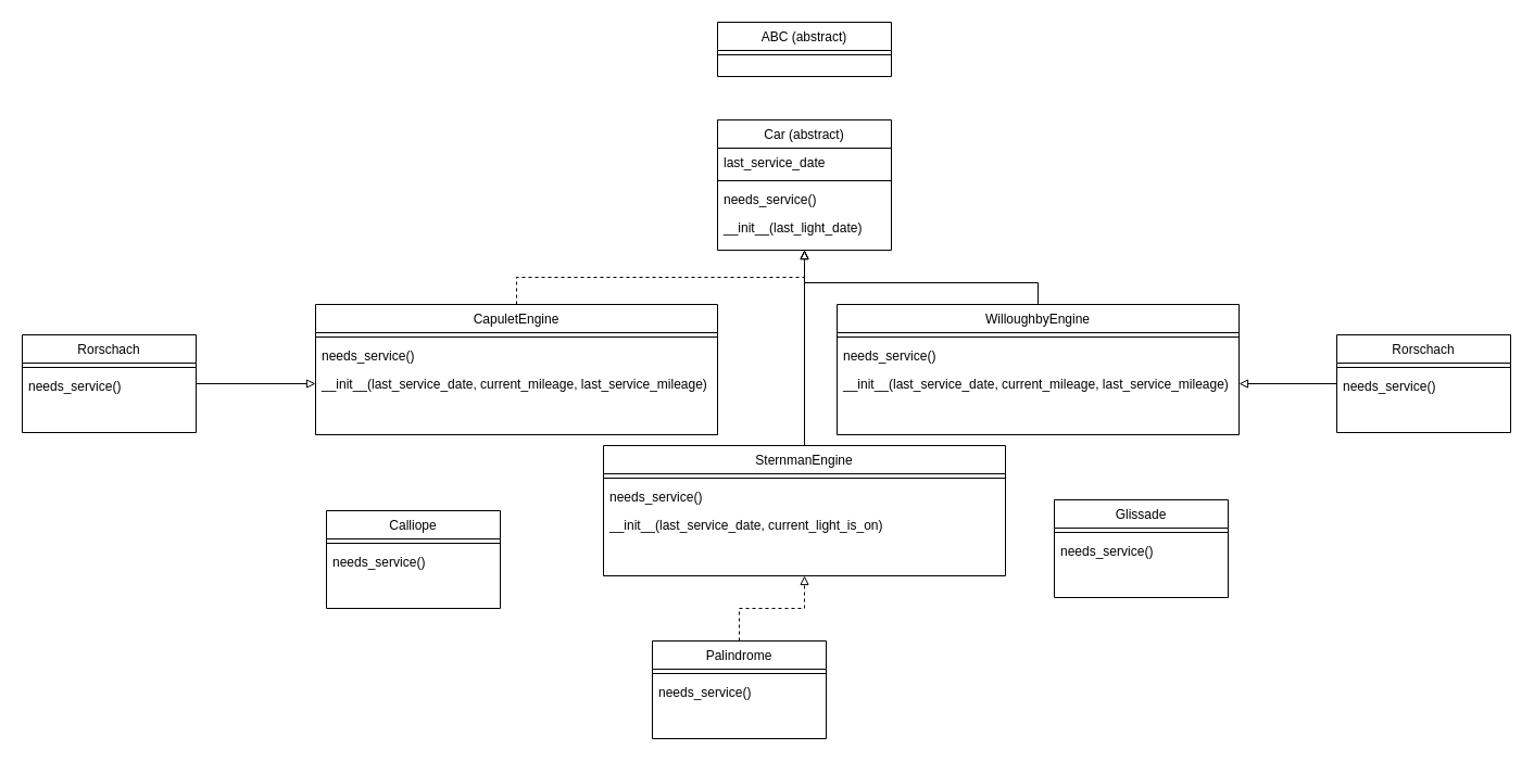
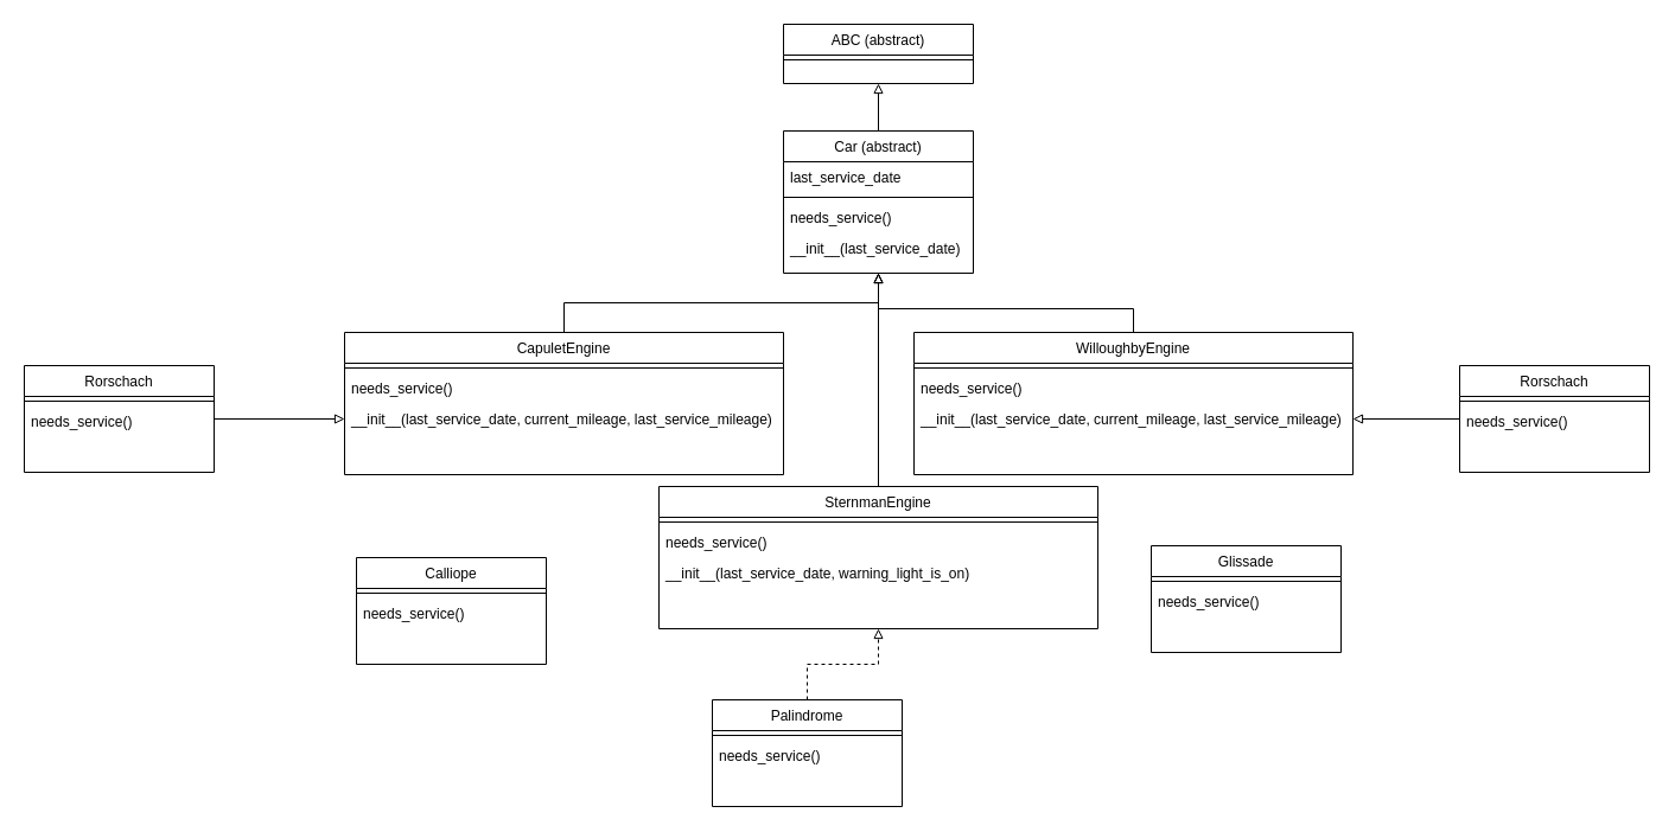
  <mxCell id="0" />
  <mxCell id="1" parent="0" />
+ <mxCell id="2" style="edgeStyle=orthogonalEdgeStyle;rounded=0;orthogonalLoop=1;jettySize=auto;html=1;entryX=0.5;entryY=1;entryDx=0;entryDy=0;endArrow=block;endFill=0;" edge="1" parent="1" source="3" target="8"><mxGeometry relative="1" as="geometry" /></mxCell>
  <mxCell id="3" value="Car (abstract)" style="swimlane;fontStyle=0;align=center;verticalAlign=top;childLayout=stackLayout;horizontal=1;startSize=26;horizontalStack=0;resizeParent=1;resizeLast=0;collapsible=1;marginBottom=0;rounded=0;shadow=0;strokeWidth=1;" parent="1" vertex="1"><mxGeometry x="660" y="110" width="160" height="120" as="geometry"><mxRectangle x="230" y="140" width="160" height="26" as="alternateBounds" /></mxGeometry></mxCell>
  <mxCell id="4" value="last_service_date" style="text;align=left;verticalAlign=top;spacingLeft=4;spacingRight=4;overflow=hidden;rotatable=0;points=[[0,0.5],[1,0.5]];portConstraint=eastwest;" parent="3" vertex="1"><mxGeometry y="26" width="160" height="26" as="geometry" /></mxCell>
  <mxCell id="5" value="" style="line;html=1;strokeWidth=1;align=left;verticalAlign=middle;spacingTop=-1;spacingLeft=3;spacingRight=3;rotatable=0;labelPosition=right;points=[];portConstraint=eastwest;" parent="3" vertex="1"><mxGeometry y="52" width="160" height="8" as="geometry" /></mxCell>
  <mxCell id="6" value="needs_service()" style="text;align=left;verticalAlign=top;spacingLeft=4;spacingRight=4;overflow=hidden;rotatable=0;points=[[0,0.5],[1,0.5]];portConstraint=eastwest;" parent="3" vertex="1"><mxGeometry y="60" width="160" height="26" as="geometry" /></mxCell>
- <mxCell id="7" value="__init__(last_light_date)" style="text;align=left;verticalAlign=top;spacingLeft=4;spacingRight=4;overflow=hidden;rotatable=0;points=[[0,0.5],[1,0.5]];portConstraint=eastwest;" vertex="1" parent="3"><mxGeometry y="86" width="160" height="26" as="geometry" /></mxCell>
+ <mxCell id="7" value="__init__(last_service_date)" style="text;align=left;verticalAlign=top;spacingLeft=4;spacingRight=4;overflow=hidden;rotatable=0;points=[[0,0.5],[1,0.5]];portConstraint=eastwest;" vertex="1" parent="3"><mxGeometry y="86" width="160" height="26" as="geometry" /></mxCell>
  <mxCell id="8" value="ABC (abstract)" style="swimlane;fontStyle=0;align=center;verticalAlign=top;childLayout=stackLayout;horizontal=1;startSize=26;horizontalStack=0;resizeParent=1;resizeLast=0;collapsible=1;marginBottom=0;rounded=0;shadow=0;strokeWidth=1;" parent="1" vertex="1"><mxGeometry x="660" width="160" height="50" as="geometry" y="20"><mxRectangle x="340" y="380" width="170" height="26" as="alternateBounds" /></mxGeometry></mxCell>
  <mxCell id="9" value="" style="line;html=1;strokeWidth=1;align=left;verticalAlign=middle;spacingTop=-1;spacingLeft=3;spacingRight=3;rotatable=0;labelPosition=right;points=[];portConstraint=eastwest;" parent="8" vertex="1"><mxGeometry y="26" width="160" height="8" as="geometry" /></mxCell>
  <mxCell id="10" value="Calliope" style="swimlane;fontStyle=0;align=center;verticalAlign=top;childLayout=stackLayout;horizontal=1;startSize=26;horizontalStack=0;resizeParent=1;resizeLast=0;collapsible=1;marginBottom=0;rounded=0;shadow=0;strokeWidth=1;" parent="1" vertex="1"><mxGeometry x="300" y="470" width="160" height="90" as="geometry"><mxRectangle x="550" y="140" width="160" height="26" as="alternateBounds" /></mxGeometry></mxCell>
  <mxCell id="11" value="" style="line;html=1;strokeWidth=1;align=left;verticalAlign=middle;spacingTop=-1;spacingLeft=3;spacingRight=3;rotatable=0;labelPosition=right;points=[];portConstraint=eastwest;" parent="10" vertex="1"><mxGeometry y="26" width="160" height="8" as="geometry" /></mxCell>
  <mxCell id="12" value="needs_service()" style="text;align=left;verticalAlign=top;spacingLeft=4;spacingRight=4;overflow=hidden;rotatable=0;points=[[0,0.5],[1,0.5]];portConstraint=eastwest;" parent="10" vertex="1"><mxGeometry y="34" width="160" height="26" as="geometry" /></mxCell>
- <mxCell id="13" style="edgeStyle=orthogonalEdgeStyle;rounded=0;orthogonalLoop=1;jettySize=auto;html=1;entryX=0.5;entryY=1;entryDx=0;entryDy=0;endArrow=block;endFill=0;dashed=1;" edge="1" parent="1" source="14" target="3"><mxGeometry relative="1" as="geometry" /></mxCell>
+ <mxCell id="13" style="edgeStyle=orthogonalEdgeStyle;rounded=0;orthogonalLoop=1;jettySize=auto;html=1;entryX=0.5;entryY=1;entryDx=0;entryDy=0;endArrow=block;endFill=0;" edge="1" parent="1" source="14" target="3"><mxGeometry relative="1" as="geometry" /></mxCell>
  <mxCell id="14" value="CapuletEngine" style="swimlane;fontStyle=0;align=center;verticalAlign=top;childLayout=stackLayout;horizontal=1;startSize=26;horizontalStack=0;resizeParent=1;resizeLast=0;collapsible=1;marginBottom=0;rounded=0;shadow=0;strokeWidth=1;" vertex="1" parent="1"><mxGeometry x="290" y="280" width="370" height="120" as="geometry"><mxRectangle x="230" y="140" width="160" height="26" as="alternateBounds" /></mxGeometry></mxCell>
  <mxCell id="15" value="" style="line;html=1;strokeWidth=1;align=left;verticalAlign=middle;spacingTop=-1;spacingLeft=3;spacingRight=3;rotatable=0;labelPosition=right;points=[];portConstraint=eastwest;" vertex="1" parent="14"><mxGeometry y="26" width="370" height="8" as="geometry" /></mxCell>
  <mxCell id="16" value="needs_service()" style="text;align=left;verticalAlign=top;spacingLeft=4;spacingRight=4;overflow=hidden;rotatable=0;points=[[0,0.5],[1,0.5]];portConstraint=eastwest;" vertex="1" parent="14"><mxGeometry y="34" width="370" height="26" as="geometry" /></mxCell>
  <mxCell id="17" value="__init__(last_service_date, current_mileage, last_service_mileage)" style="text;align=left;verticalAlign=top;spacingLeft=4;spacingRight=4;overflow=hidden;rotatable=0;points=[[0,0.5],[1,0.5]];portConstraint=eastwest;" vertex="1" parent="14"><mxGeometry y="60" width="370" height="26" as="geometry" /></mxCell>
  <mxCell id="18" style="edgeStyle=orthogonalEdgeStyle;rounded=0;orthogonalLoop=1;jettySize=auto;html=1;endArrow=block;endFill=0;" edge="1" parent="1" source="19"><mxGeometry relative="1" as="geometry"><mxPoint x="740" y="230" as="targetPoint" /></mxGeometry></mxCell>
  <mxCell id="19" value="SternmanEngine" style="swimlane;fontStyle=0;align=center;verticalAlign=top;childLayout=stackLayout;horizontal=1;startSize=26;horizontalStack=0;resizeParent=1;resizeLast=0;collapsible=1;marginBottom=0;rounded=0;shadow=0;strokeWidth=1;" vertex="1" parent="1"><mxGeometry x="555" y="410" width="370" height="120" as="geometry"><mxRectangle x="230" y="140" width="160" height="26" as="alternateBounds" /></mxGeometry></mxCell>
  <mxCell id="20" value="" style="line;html=1;strokeWidth=1;align=left;verticalAlign=middle;spacingTop=-1;spacingLeft=3;spacingRight=3;rotatable=0;labelPosition=right;points=[];portConstraint=eastwest;" vertex="1" parent="19"><mxGeometry y="26" width="370" height="8" as="geometry" /></mxCell>
  <mxCell id="21" value="needs_service()" style="text;align=left;verticalAlign=top;spacingLeft=4;spacingRight=4;overflow=hidden;rotatable=0;points=[[0,0.5],[1,0.5]];portConstraint=eastwest;" vertex="1" parent="19"><mxGeometry y="34" width="370" height="26" as="geometry" /></mxCell>
- <mxCell id="22" value="__init__(last_service_date, current_light_is_on)" style="text;align=left;verticalAlign=top;spacingLeft=4;spacingRight=4;overflow=hidden;rotatable=0;points=[[0,0.5],[1,0.5]];portConstraint=eastwest;" vertex="1" parent="19"><mxGeometry y="60" width="370" height="26" as="geometry" /></mxCell>
+ <mxCell id="22" value="__init__(last_service_date, warning_light_is_on)" style="text;align=left;verticalAlign=top;spacingLeft=4;spacingRight=4;overflow=hidden;rotatable=0;points=[[0,0.5],[1,0.5]];portConstraint=eastwest;" vertex="1" parent="19"><mxGeometry y="60" width="370" height="26" as="geometry" /></mxCell>
  <mxCell id="23" style="edgeStyle=orthogonalEdgeStyle;rounded=0;orthogonalLoop=1;jettySize=auto;html=1;endArrow=block;endFill=0;" edge="1" parent="1" source="24"><mxGeometry relative="1" as="geometry"><mxPoint x="740" y="230" as="targetPoint" /><Array as="points"><mxPoint x="955" y="260" /><mxPoint x="740" y="260" /></Array></mxGeometry></mxCell>
  <mxCell id="24" value="WilloughbyEngine" style="swimlane;fontStyle=0;align=center;verticalAlign=top;childLayout=stackLayout;horizontal=1;startSize=26;horizontalStack=0;resizeParent=1;resizeLast=0;collapsible=1;marginBottom=0;rounded=0;shadow=0;strokeWidth=1;" vertex="1" parent="1"><mxGeometry x="770" y="280" width="370" height="120" as="geometry"><mxRectangle x="230" y="140" width="160" height="26" as="alternateBounds" /></mxGeometry></mxCell>
  <mxCell id="25" value="" style="line;html=1;strokeWidth=1;align=left;verticalAlign=middle;spacingTop=-1;spacingLeft=3;spacingRight=3;rotatable=0;labelPosition=right;points=[];portConstraint=eastwest;" vertex="1" parent="24"><mxGeometry y="26" width="370" height="8" as="geometry" /></mxCell>
  <mxCell id="26" value="needs_service()" style="text;align=left;verticalAlign=top;spacingLeft=4;spacingRight=4;overflow=hidden;rotatable=0;points=[[0,0.5],[1,0.5]];portConstraint=eastwest;" vertex="1" parent="24"><mxGeometry y="34" width="370" height="26" as="geometry" /></mxCell>
  <mxCell id="27" value="__init__(last_service_date, current_mileage, last_service_mileage)" style="text;align=left;verticalAlign=top;spacingLeft=4;spacingRight=4;overflow=hidden;rotatable=0;points=[[0,0.5],[1,0.5]];portConstraint=eastwest;" vertex="1" parent="24"><mxGeometry y="60" width="370" height="26" as="geometry" /></mxCell>
  <mxCell id="28" value="Glissade" style="swimlane;fontStyle=0;align=center;verticalAlign=top;childLayout=stackLayout;horizontal=1;startSize=26;horizontalStack=0;resizeParent=1;resizeLast=0;collapsible=1;marginBottom=0;rounded=0;shadow=0;strokeWidth=1;" vertex="1" parent="1"><mxGeometry x="970" y="460" width="160" height="90" as="geometry"><mxRectangle x="550" y="140" width="160" height="26" as="alternateBounds" /></mxGeometry></mxCell>
  <mxCell id="29" value="" style="line;html=1;strokeWidth=1;align=left;verticalAlign=middle;spacingTop=-1;spacingLeft=3;spacingRight=3;rotatable=0;labelPosition=right;points=[];portConstraint=eastwest;" vertex="1" parent="28"><mxGeometry y="26" width="160" height="8" as="geometry" /></mxCell>
  <mxCell id="30" value="needs_service()" style="text;align=left;verticalAlign=top;spacingLeft=4;spacingRight=4;overflow=hidden;rotatable=0;points=[[0,0.5],[1,0.5]];portConstraint=eastwest;" vertex="1" parent="28"><mxGeometry y="34" width="160" height="26" as="geometry" /></mxCell>
  <mxCell id="31" style="edgeStyle=orthogonalEdgeStyle;rounded=0;orthogonalLoop=1;jettySize=auto;html=1;entryX=0.5;entryY=1;entryDx=0;entryDy=0;endArrow=block;endFill=0;dashed=1;" edge="1" parent="1" source="32" target="19"><mxGeometry relative="1" as="geometry" /></mxCell>
  <mxCell id="32" value="Palindrome" style="swimlane;fontStyle=0;align=center;verticalAlign=top;childLayout=stackLayout;horizontal=1;startSize=26;horizontalStack=0;resizeParent=1;resizeLast=0;collapsible=1;marginBottom=0;rounded=0;shadow=0;strokeWidth=1;" vertex="1" parent="1"><mxGeometry x="600" y="590" width="160" height="90" as="geometry"><mxRectangle x="550" y="140" width="160" height="26" as="alternateBounds" /></mxGeometry></mxCell>
  <mxCell id="33" value="" style="line;html=1;strokeWidth=1;align=left;verticalAlign=middle;spacingTop=-1;spacingLeft=3;spacingRight=3;rotatable=0;labelPosition=right;points=[];portConstraint=eastwest;" vertex="1" parent="32"><mxGeometry y="26" width="160" height="8" as="geometry" /></mxCell>
  <mxCell id="34" value="needs_service()" style="text;align=left;verticalAlign=top;spacingLeft=4;spacingRight=4;overflow=hidden;rotatable=0;points=[[0,0.5],[1,0.5]];portConstraint=eastwest;" vertex="1" parent="32"><mxGeometry y="34" width="160" height="26" as="geometry" /></mxCell>
  <mxCell id="35" style="edgeStyle=orthogonalEdgeStyle;rounded=0;orthogonalLoop=1;jettySize=auto;html=1;endArrow=block;endFill=0;" edge="1" parent="1" source="36" target="27"><mxGeometry relative="1" as="geometry" /></mxCell>
  <mxCell id="36" value="Rorschach" style="swimlane;fontStyle=0;align=center;verticalAlign=top;childLayout=stackLayout;horizontal=1;startSize=26;horizontalStack=0;resizeParent=1;resizeLast=0;collapsible=1;marginBottom=0;rounded=0;shadow=0;strokeWidth=1;" vertex="1" parent="1"><mxGeometry x="1230" y="308" width="160" height="90" as="geometry"><mxRectangle x="550" y="140" width="160" height="26" as="alternateBounds" /></mxGeometry></mxCell>
  <mxCell id="37" value="" style="line;html=1;strokeWidth=1;align=left;verticalAlign=middle;spacingTop=-1;spacingLeft=3;spacingRight=3;rotatable=0;labelPosition=right;points=[];portConstraint=eastwest;" vertex="1" parent="36"><mxGeometry y="26" width="160" height="8" as="geometry" /></mxCell>
  <mxCell id="38" value="needs_service()" style="text;align=left;verticalAlign=top;spacingLeft=4;spacingRight=4;overflow=hidden;rotatable=0;points=[[0,0.5],[1,0.5]];portConstraint=eastwest;" vertex="1" parent="36"><mxGeometry y="34" width="160" height="26" as="geometry" /></mxCell>
  <mxCell id="39" style="edgeStyle=orthogonalEdgeStyle;rounded=0;orthogonalLoop=1;jettySize=auto;html=1;endArrow=block;endFill=0;" edge="1" parent="1" source="40" target="17"><mxGeometry relative="1" as="geometry" /></mxCell>
  <mxCell id="40" value="Rorschach" style="swimlane;fontStyle=0;align=center;verticalAlign=top;childLayout=stackLayout;horizontal=1;startSize=26;horizontalStack=0;resizeParent=1;resizeLast=0;collapsible=1;marginBottom=0;rounded=0;shadow=0;strokeWidth=1;" vertex="1" parent="1"><mxGeometry x="20" y="308" width="160" height="90" as="geometry"><mxRectangle x="550" y="140" width="160" height="26" as="alternateBounds" /></mxGeometry></mxCell>
  <mxCell id="41" value="" style="line;html=1;strokeWidth=1;align=left;verticalAlign=middle;spacingTop=-1;spacingLeft=3;spacingRight=3;rotatable=0;labelPosition=right;points=[];portConstraint=eastwest;" vertex="1" parent="40"><mxGeometry y="26" width="160" height="8" as="geometry" /></mxCell>
  <mxCell id="42" value="needs_service()" style="text;align=left;verticalAlign=top;spacingLeft=4;spacingRight=4;overflow=hidden;rotatable=0;points=[[0,0.5],[1,0.5]];portConstraint=eastwest;" vertex="1" parent="40"><mxGeometry y="34" width="160" height="26" as="geometry" /></mxCell>
